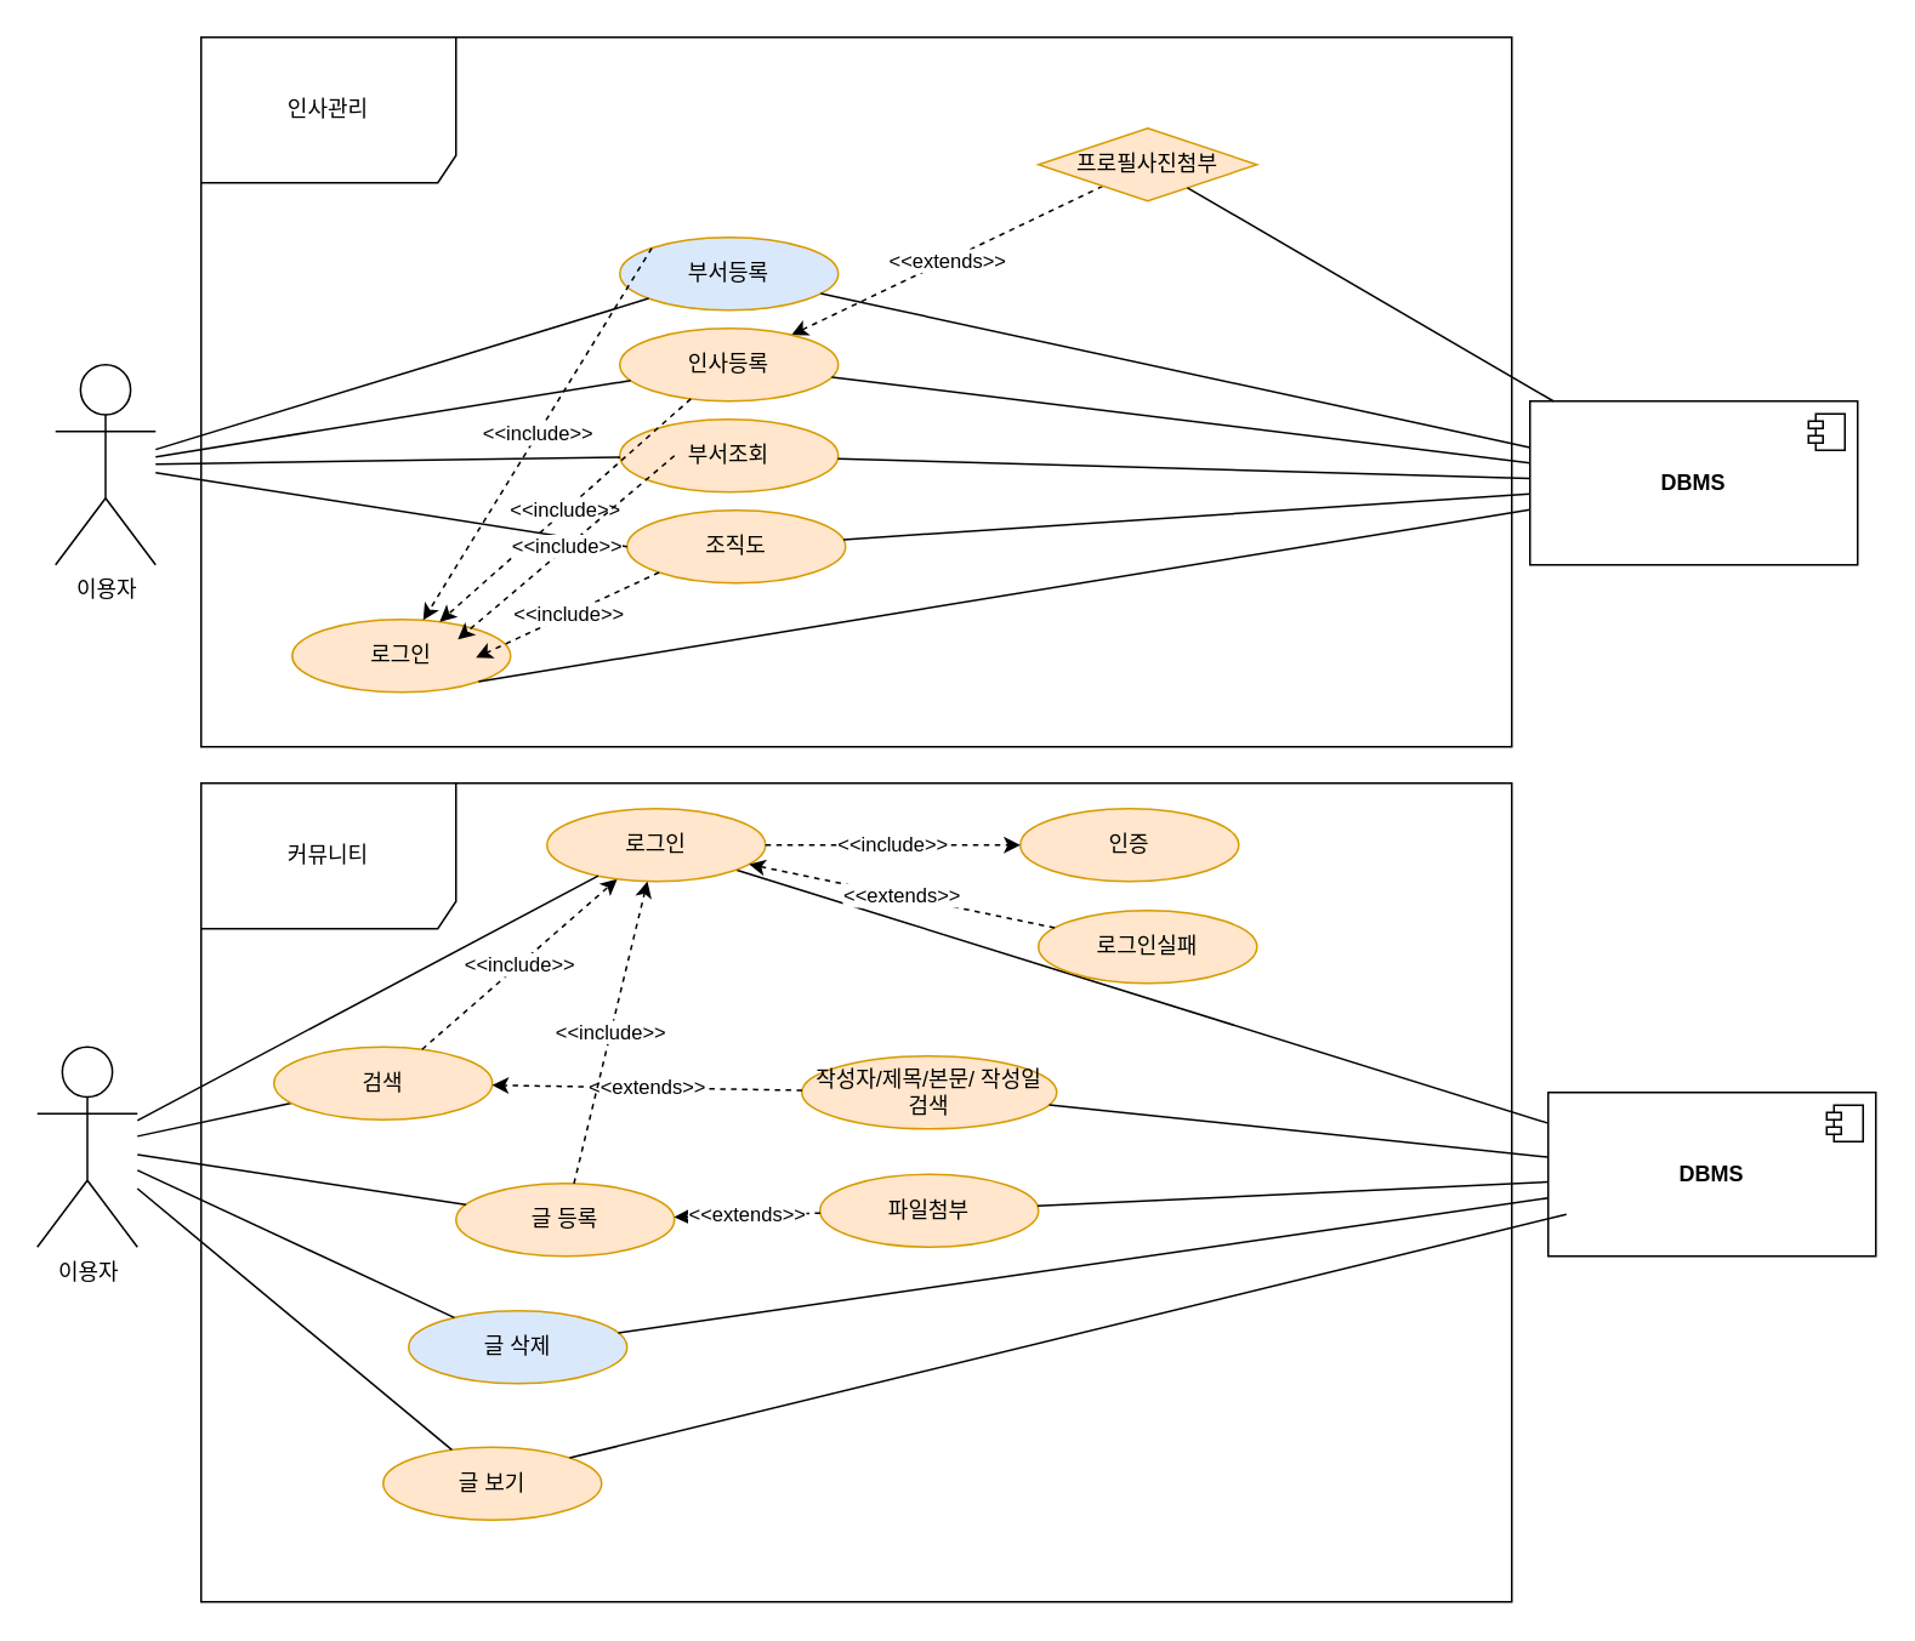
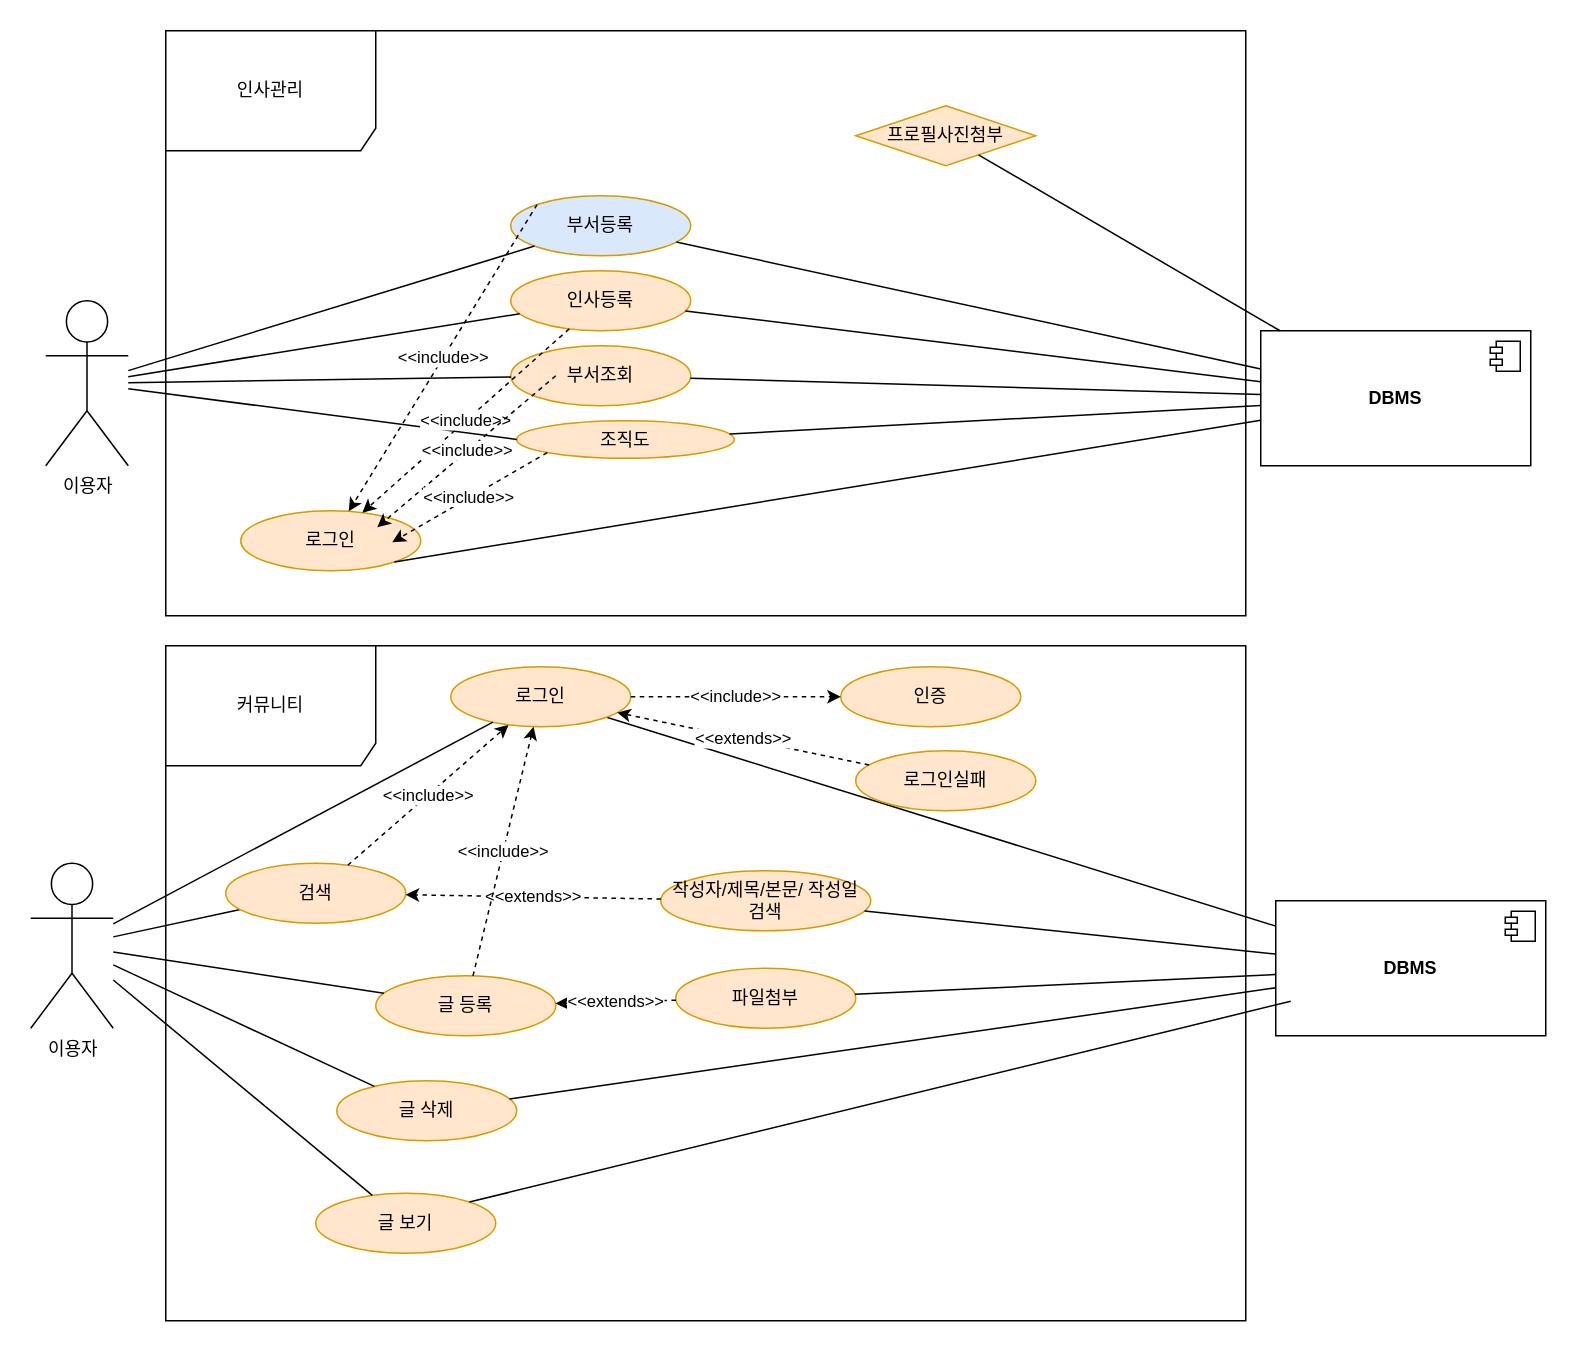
  <mxCell id="0" />
  <mxCell id="1" parent="0" />
  <mxCell id="2" value="&lt;div&gt;인사관리&lt;/div&gt;" style="shape=umlFrame;whiteSpace=wrap;html=1;pointerEvents=0;width=140;height=80;" vertex="1" parent="1"><mxGeometry x="110" y="20" width="720" height="390" as="geometry" /></mxCell>
  <mxCell id="3" value="&lt;div&gt;이용자&lt;/div&gt;&lt;div&gt;&lt;br&gt;&lt;/div&gt;" style="shape=umlActor;verticalLabelPosition=bottom;verticalAlign=top;html=1;outlineConnect=0;points=[[0,0.333,0,0,0],[0,1,0,0,0],[0.25,0.1,0,0,0],[0.5,0,0,0,0],[0.5,0.5,0,0,0],[0.75,0.1,0,0,0],[1,0.333,0,0,0],[1,1,0,0,0]];fontStyle=0" vertex="1" parent="1"><mxGeometry x="20" y="575" width="55" height="110" as="geometry" /></mxCell>
  <mxCell id="4" value="&lt;div&gt;부서조회&lt;/div&gt;" style="ellipse;whiteSpace=wrap;html=1;labelBackgroundColor=none;fillColor=#ffe6cc;strokeColor=#d79b00;" vertex="1" parent="1"><mxGeometry x="340" y="230" width="120" height="40" as="geometry" /></mxCell>
  <mxCell id="5" value="부서등록" style="ellipse;whiteSpace=wrap;html=1;labelBackgroundColor=none;fillColor=#dae8fc;strokeColor=#d79b00;" vertex="1" parent="1"><mxGeometry x="340" y="130" width="120" height="40" as="geometry" /></mxCell>
  <mxCell id="6" value="&lt;div&gt;로그인&lt;/div&gt;" style="ellipse;whiteSpace=wrap;html=1;labelBackgroundColor=none;fillColor=#ffe6cc;strokeColor=#d79b00;" vertex="1" parent="1"><mxGeometry x="160" y="340" width="120" height="40" as="geometry" /></mxCell>
  <mxCell id="7" value="&amp;lt;&amp;lt;include&amp;gt;&amp;gt;" style="endArrow=classic;html=1;rounded=0;dashed=1;exitX=0;exitY=0;exitDx=0;exitDy=0;" edge="1" parent="1" source="5" target="6"><mxGeometry width="50" height="50" relative="1" as="geometry"><mxPoint x="214.514" y="200.594" as="sourcePoint" /><mxPoint x="410" y="230" as="targetPoint" /></mxGeometry></mxCell>
- <mxCell id="8" value="&amp;lt;&amp;lt;extends&amp;gt;&amp;gt;" style="endArrow=classic;html=1;rounded=0;dashed=1;" edge="1" parent="1" source="17" target="11"><mxGeometry width="50" height="50" relative="1" as="geometry"><mxPoint x="300" y="400" as="sourcePoint" /><mxPoint x="560" y="408" as="targetPoint" /></mxGeometry></mxCell>
  <mxCell id="9" value="" style="endArrow=none;html=1;rounded=0;" edge="1" parent="1" source="3" target="18"><mxGeometry width="50" height="50" relative="1" as="geometry"><mxPoint x="65" y="268" as="sourcePoint" /><mxPoint x="170" y="210" as="targetPoint" /></mxGeometry></mxCell>
- <mxCell id="10" value="조직도" style="ellipse;whiteSpace=wrap;html=1;labelBackgroundColor=none;fillColor=#ffe6cc;strokeColor=#d79b00;" vertex="1" parent="1"><mxGeometry x="344" y="280" width="120" height="40" as="geometry" /></mxCell>
+ <mxCell id="10" value="조직도" style="ellipse;whiteSpace=wrap;html=1;labelBackgroundColor=none;fillColor=#ffe6cc;strokeColor=#d79b00;" vertex="1" parent="1"><mxGeometry x="344" y="280" width="145" height="25" as="geometry" /></mxCell>
  <mxCell id="11" value="&lt;div&gt;인사등록&lt;/div&gt;" style="ellipse;whiteSpace=wrap;html=1;labelBackgroundColor=none;fillColor=#ffe6cc;strokeColor=#d79b00;" vertex="1" parent="1"><mxGeometry x="340" y="180" width="120" height="40" as="geometry" /></mxCell>
  <mxCell id="12" value="" style="endArrow=none;html=1;rounded=0;" edge="1" parent="1" source="36" target="5"><mxGeometry width="50" height="50" relative="1" as="geometry"><mxPoint x="241.333" y="205.503" as="sourcePoint" /><mxPoint x="410" y="350" as="targetPoint" /></mxGeometry></mxCell>
  <mxCell id="13" value="" style="endArrow=none;html=1;rounded=0;" edge="1" parent="1" source="36" target="11"><mxGeometry width="50" height="50" relative="1" as="geometry"><mxPoint x="257.47" y="214.253" as="sourcePoint" /><mxPoint x="301" y="195" as="targetPoint" /></mxGeometry></mxCell>
  <mxCell id="14" value="" style="endArrow=none;html=1;rounded=0;" edge="1" parent="1" source="36" target="4"><mxGeometry width="50" height="50" relative="1" as="geometry"><mxPoint x="254.939" y="228.04" as="sourcePoint" /><mxPoint x="311" y="205" as="targetPoint" /></mxGeometry></mxCell>
  <mxCell id="15" value="" style="endArrow=none;html=1;rounded=0;entryX=0;entryY=0.5;entryDx=0;entryDy=0;" edge="1" parent="1" source="36" target="10"><mxGeometry width="50" height="50" relative="1" as="geometry"><mxPoint x="230.795" y="237.165" as="sourcePoint" /><mxPoint x="351" y="245" as="targetPoint" /></mxGeometry></mxCell>
  <mxCell id="16" value="파일첨부" style="ellipse;whiteSpace=wrap;html=1;labelBackgroundColor=none;fillColor=#ffe6cc;strokeColor=#d79b00;" vertex="1" parent="1"><mxGeometry x="450" y="645" width="120" height="40" as="geometry" /></mxCell>
  <mxCell id="17" value="&lt;div&gt;프로필사진첨부&lt;/div&gt;" style="rhombus;whiteSpace=wrap;html=1;labelBackgroundColor=none;fillColor=#ffe6cc;strokeColor=#d79b00;" vertex="1" parent="1"><mxGeometry x="570" y="70" width="120" height="40" as="geometry" /></mxCell>
  <mxCell id="18" value="&lt;div&gt;검색&lt;/div&gt;" style="ellipse;whiteSpace=wrap;html=1;labelBackgroundColor=none;fillColor=#ffe6cc;strokeColor=#d79b00;" vertex="1" parent="1"><mxGeometry x="150" y="575" width="120" height="40" as="geometry" /></mxCell>
  <mxCell id="19" value="작성자/제목/본문/ 작성일 검색" style="ellipse;whiteSpace=wrap;html=1;labelBackgroundColor=none;fillColor=#ffe6cc;strokeColor=#d79b00;" vertex="1" parent="1"><mxGeometry x="440" y="580" width="140" height="40" as="geometry" /></mxCell>
  <mxCell id="20" value="글 등록" style="ellipse;whiteSpace=wrap;html=1;labelBackgroundColor=none;fillColor=#ffe6cc;strokeColor=#d79b00;" vertex="1" parent="1"><mxGeometry x="250" y="650" width="120" height="40" as="geometry" /></mxCell>
  <mxCell id="21" value="&amp;lt;&amp;lt;include&amp;gt;&amp;gt;" style="endArrow=classic;html=1;rounded=0;dashed=1;" edge="1" parent="1" source="18" target="32"><mxGeometry width="50" height="50" relative="1" as="geometry"><mxPoint x="250" y="620" as="sourcePoint" /><mxPoint x="315" y="-221" as="targetPoint" /></mxGeometry></mxCell>
  <mxCell id="22" value="&amp;lt;&amp;lt;extends&amp;gt;&amp;gt;" style="endArrow=classic;html=1;rounded=0;dashed=1;" edge="1" parent="1" source="19" target="18"><mxGeometry width="50" height="50" relative="1" as="geometry"><mxPoint x="332" y="112" as="sourcePoint" /><mxPoint x="267" y="138" as="targetPoint" /></mxGeometry></mxCell>
  <mxCell id="23" value="&lt;b&gt;DBMS&lt;/b&gt;" style="html=1;dropTarget=0;whiteSpace=wrap;" vertex="1" parent="1"><mxGeometry x="840" y="220" width="180" height="90" as="geometry" /></mxCell>
  <mxCell id="24" value="" style="shape=module;jettyWidth=8;jettyHeight=4;" vertex="1" parent="23"><mxGeometry x="1" width="20" height="20" relative="1" as="geometry"><mxPoint x="-27" y="7" as="offset" /></mxGeometry></mxCell>
  <mxCell id="25" value="" style="endArrow=none;html=1;rounded=0;" edge="1" parent="1" source="17" target="23"><mxGeometry width="50" height="50" relative="1" as="geometry"><mxPoint x="360" y="400" as="sourcePoint" /><mxPoint x="410" y="350" as="targetPoint" /></mxGeometry></mxCell>
  <mxCell id="26" value="" style="endArrow=none;html=1;rounded=0;" edge="1" parent="1" source="5" target="23"><mxGeometry width="50" height="50" relative="1" as="geometry"><mxPoint x="666" y="118" as="sourcePoint" /><mxPoint x="896" y="280" as="targetPoint" /></mxGeometry></mxCell>
  <mxCell id="27" value="" style="endArrow=none;html=1;rounded=0;" edge="1" parent="1" source="11" target="23"><mxGeometry width="50" height="50" relative="1" as="geometry"><mxPoint x="455" y="173" as="sourcePoint" /><mxPoint x="870" y="298" as="targetPoint" /></mxGeometry></mxCell>
  <mxCell id="28" value="" style="endArrow=none;html=1;rounded=0;" edge="1" parent="1" source="4" target="23"><mxGeometry width="50" height="50" relative="1" as="geometry"><mxPoint x="461" y="221" as="sourcePoint" /><mxPoint x="870" y="306" as="targetPoint" /></mxGeometry></mxCell>
  <mxCell id="29" value="" style="endArrow=none;html=1;rounded=0;" edge="1" parent="1" source="10" target="23"><mxGeometry width="50" height="50" relative="1" as="geometry"><mxPoint x="460" y="252" as="sourcePoint" /><mxPoint x="870" y="312" as="targetPoint" /></mxGeometry></mxCell>
  <mxCell id="30" value="" style="endArrow=none;html=1;rounded=0;" edge="1" parent="1" source="32" target="34"><mxGeometry width="50" height="50" relative="1" as="geometry"><mxPoint x="360" y="90" as="sourcePoint" /><mxPoint x="850" y="650.4" as="targetPoint" /></mxGeometry></mxCell>
  <mxCell id="31" value="커뮤니티" style="shape=umlFrame;whiteSpace=wrap;html=1;pointerEvents=0;width=140;height=80;" vertex="1" parent="1"><mxGeometry x="110" y="430" width="720" height="450" as="geometry" /></mxCell>
  <mxCell id="32" value="&lt;div&gt;로그인&lt;/div&gt;" style="ellipse;whiteSpace=wrap;html=1;labelBackgroundColor=none;fillColor=#ffe6cc;strokeColor=#d79b00;" vertex="1" parent="1"><mxGeometry x="300" y="444" width="120" height="40" as="geometry" /></mxCell>
  <mxCell id="33" value="&amp;lt;&amp;lt;include&amp;gt;&amp;gt;" style="endArrow=classic;html=1;rounded=0;dashed=1;" edge="1" parent="1" source="20" target="32"><mxGeometry width="50" height="50" relative="1" as="geometry"><mxPoint x="246" y="622" as="sourcePoint" /><mxPoint x="424" y="498" as="targetPoint" /><Array as="points" /></mxGeometry></mxCell>
  <mxCell id="34" value="&lt;b&gt;DBMS&lt;/b&gt;" style="html=1;dropTarget=0;whiteSpace=wrap;" vertex="1" parent="1"><mxGeometry x="850" y="600" width="180" height="90" as="geometry" /></mxCell>
  <mxCell id="35" value="" style="shape=module;jettyWidth=8;jettyHeight=4;" vertex="1" parent="34"><mxGeometry x="1" width="20" height="20" relative="1" as="geometry"><mxPoint x="-27" y="7" as="offset" /></mxGeometry></mxCell>
  <mxCell id="36" value="&lt;div&gt;이용자&lt;/div&gt;&lt;div&gt;&lt;br&gt;&lt;/div&gt;" style="shape=umlActor;verticalLabelPosition=bottom;verticalAlign=top;html=1;outlineConnect=0;points=[[0,0.333,0,0,0],[0,1,0,0,0],[0.25,0.1,0,0,0],[0.5,0,0,0,0],[0.5,0.5,0,0,0],[0.75,0.1,0,0,0],[1,0.333,0,0,0],[1,1,0,0,0]];fontStyle=0" vertex="1" parent="1"><mxGeometry x="30" y="200" width="55" height="110" as="geometry" /></mxCell>
  <mxCell id="37" value="" style="endArrow=none;html=1;rounded=0;" edge="1" parent="1" source="3" target="20"><mxGeometry width="50" height="50" relative="1" as="geometry"><mxPoint x="85" y="640" as="sourcePoint" /><mxPoint x="160" y="640" as="targetPoint" /></mxGeometry></mxCell>
- <mxCell id="38" value="&lt;div&gt;글 삭제&lt;/div&gt;" style="ellipse;whiteSpace=wrap;html=1;labelBackgroundColor=none;fillColor=#dae8fc;strokeColor=#d79b00;" vertex="1" parent="1"><mxGeometry x="224" y="720" width="120" height="40" as="geometry" /></mxCell>
+ <mxCell id="38" value="&lt;div&gt;글 삭제&lt;/div&gt;" style="ellipse;whiteSpace=wrap;html=1;labelBackgroundColor=none;fillColor=#ffe6cc;strokeColor=#d79b00;" vertex="1" parent="1"><mxGeometry x="224" y="720" width="120" height="40" as="geometry" /></mxCell>
  <mxCell id="39" value="글 보기" style="ellipse;whiteSpace=wrap;html=1;labelBackgroundColor=none;fillColor=#ffe6cc;strokeColor=#d79b00;" vertex="1" parent="1"><mxGeometry x="210" y="795" width="120" height="40" as="geometry" /></mxCell>
  <mxCell id="40" value="" style="endArrow=none;html=1;rounded=0;" edge="1" parent="1" source="3" target="38"><mxGeometry width="50" height="50" relative="1" as="geometry"><mxPoint x="85" y="650" as="sourcePoint" /><mxPoint x="180" y="685" as="targetPoint" /></mxGeometry></mxCell>
  <mxCell id="41" value="" style="endArrow=none;html=1;rounded=0;" edge="1" parent="1" source="3" target="39"><mxGeometry width="50" height="50" relative="1" as="geometry"><mxPoint x="85" y="659" as="sourcePoint" /><mxPoint x="193" y="732" as="targetPoint" /></mxGeometry></mxCell>
  <mxCell id="42" value="" style="endArrow=none;html=1;rounded=0;" edge="1" parent="1" source="19" target="34"><mxGeometry width="50" height="50" relative="1" as="geometry"><mxPoint x="510" y="500" as="sourcePoint" /><mxPoint x="850" y="614" as="targetPoint" /></mxGeometry></mxCell>
  <mxCell id="43" value="" style="endArrow=none;html=1;rounded=0;" edge="1" parent="1" source="16" target="34"><mxGeometry width="50" height="50" relative="1" as="geometry"><mxPoint x="586" y="617" as="sourcePoint" /><mxPoint x="860" y="646" as="targetPoint" /></mxGeometry></mxCell>
  <mxCell id="44" value="" style="endArrow=none;html=1;rounded=0;" edge="1" parent="1" source="38" target="34"><mxGeometry width="50" height="50" relative="1" as="geometry"><mxPoint x="578" y="805" as="sourcePoint" /><mxPoint x="860" y="691" as="targetPoint" /></mxGeometry></mxCell>
  <mxCell id="45" value="" style="endArrow=none;html=1;rounded=0;exitX=1;exitY=0;exitDx=0;exitDy=0;" edge="1" parent="1" source="39"><mxGeometry width="50" height="50" relative="1" as="geometry"><mxPoint x="276" y="743" as="sourcePoint" /><mxPoint x="860" y="667" as="targetPoint" /></mxGeometry></mxCell>
  <mxCell id="46" value="&amp;lt;&amp;lt;extends&amp;gt;&amp;gt;" style="endArrow=classic;html=1;rounded=0;dashed=1;" edge="1" parent="1" source="16" target="20"><mxGeometry width="50" height="50" relative="1" as="geometry"><mxPoint x="460" y="780" as="sourcePoint" /><mxPoint x="284" y="798" as="targetPoint" /></mxGeometry></mxCell>
  <mxCell id="47" value="" style="endArrow=none;html=1;rounded=0;exitX=1;exitY=1;exitDx=0;exitDy=0;" edge="1" parent="1" source="6" target="23"><mxGeometry width="50" height="50" relative="1" as="geometry"><mxPoint x="380" y="490" as="sourcePoint" /><mxPoint x="430" y="440" as="targetPoint" /></mxGeometry></mxCell>
  <mxCell id="48" value="&amp;lt;&amp;lt;include&amp;gt;&amp;gt;" style="endArrow=classic;html=1;rounded=0;dashed=1;" edge="1" parent="1" source="11" target="6"><mxGeometry width="50" height="50" relative="1" as="geometry"><mxPoint x="368" y="146" as="sourcePoint" /><mxPoint x="340" y="90" as="targetPoint" /></mxGeometry></mxCell>
  <mxCell id="49" value="&amp;lt;&amp;lt;include&amp;gt;&amp;gt;" style="endArrow=classic;html=1;rounded=0;dashed=1;" edge="1" parent="1"><mxGeometry width="50" height="50" relative="1" as="geometry"><mxPoint x="370" y="250" as="sourcePoint" /><mxPoint x="251" y="351" as="targetPoint" /></mxGeometry></mxCell>
  <mxCell id="50" value="&amp;lt;&amp;lt;include&amp;gt;&amp;gt;" style="endArrow=classic;html=1;rounded=0;dashed=1;exitX=0;exitY=1;exitDx=0;exitDy=0;" edge="1" parent="1" source="10"><mxGeometry width="50" height="50" relative="1" as="geometry"><mxPoint x="399" y="239" as="sourcePoint" /><mxPoint x="261" y="361" as="targetPoint" /></mxGeometry></mxCell>
  <mxCell id="51" value="인증" style="ellipse;whiteSpace=wrap;html=1;labelBackgroundColor=none;fillColor=#ffe6cc;strokeColor=#d79b00;" vertex="1" parent="1"><mxGeometry x="560" y="444" width="120" height="40" as="geometry" /></mxCell>
  <mxCell id="52" value="" style="endArrow=none;html=1;rounded=0;" edge="1" parent="1" source="3" target="32"><mxGeometry width="50" height="50" relative="1" as="geometry"><mxPoint x="85" y="634" as="sourcePoint" /><mxPoint x="169" y="616" as="targetPoint" /></mxGeometry></mxCell>
  <mxCell id="53" value="&amp;lt;&amp;lt;include&amp;gt;&amp;gt;" style="endArrow=classic;html=1;rounded=0;dashed=1;" edge="1" parent="1" source="32" target="51"><mxGeometry width="50" height="50" relative="1" as="geometry"><mxPoint x="241" y="586" as="sourcePoint" /><mxPoint x="349" y="493" as="targetPoint" /></mxGeometry></mxCell>
  <mxCell id="54" value="로그인실패" style="ellipse;whiteSpace=wrap;html=1;labelBackgroundColor=none;fillColor=#ffe6cc;strokeColor=#d79b00;" vertex="1" parent="1"><mxGeometry x="570" y="500" width="120" height="40" as="geometry" /></mxCell>
  <mxCell id="55" value="&amp;lt;&amp;lt;extends&amp;gt;&amp;gt;" style="endArrow=classic;html=1;rounded=0;dashed=1;" edge="1" parent="1" source="54" target="32"><mxGeometry width="50" height="50" relative="1" as="geometry"><mxPoint x="450" y="609" as="sourcePoint" /><mxPoint x="280" y="606" as="targetPoint" /></mxGeometry></mxCell>
